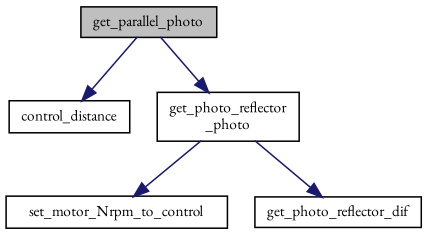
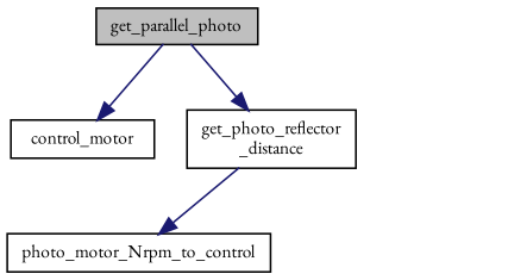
  digraph {
    fontname="EB Garamond"
    rankdir=TB
    node [color=black fillcolor=white fontname="EB Garamond" fontsize=10 shape=record style=filled]
    edge [color=midnightblue fontname="EB Garamond" fontsize=10 labelfontname=Helvetica labelfontsize=10 style=solid]
    n1 [fillcolor=grey75 fontcolor=black height=0.2 label=get_parallel_photo width=0.4]
-   n2 [height=0.2 label=control_distance width=0.4]
-   n3 [height=0.2 label="get_photo_reflector\l_photo" width=0.4]
-   n4 [height=0.2 label=set_motor_Nrpm_to_control width=0.4]
-   n5 [height=0.2 label=get_photo_reflector_dif width=0.4]
+   n2 [height=0.2 label=control_motor width=0.4]
+   n3 [height=0.2 label="get_photo_reflector\l_distance" width=0.4]
+   n4 [height=0.2 label=photo_motor_Nrpm_to_control width=0.4]
    n1 -> n2
    n1 -> n3
    n3 -> n4
-   n3 -> n5
  }
